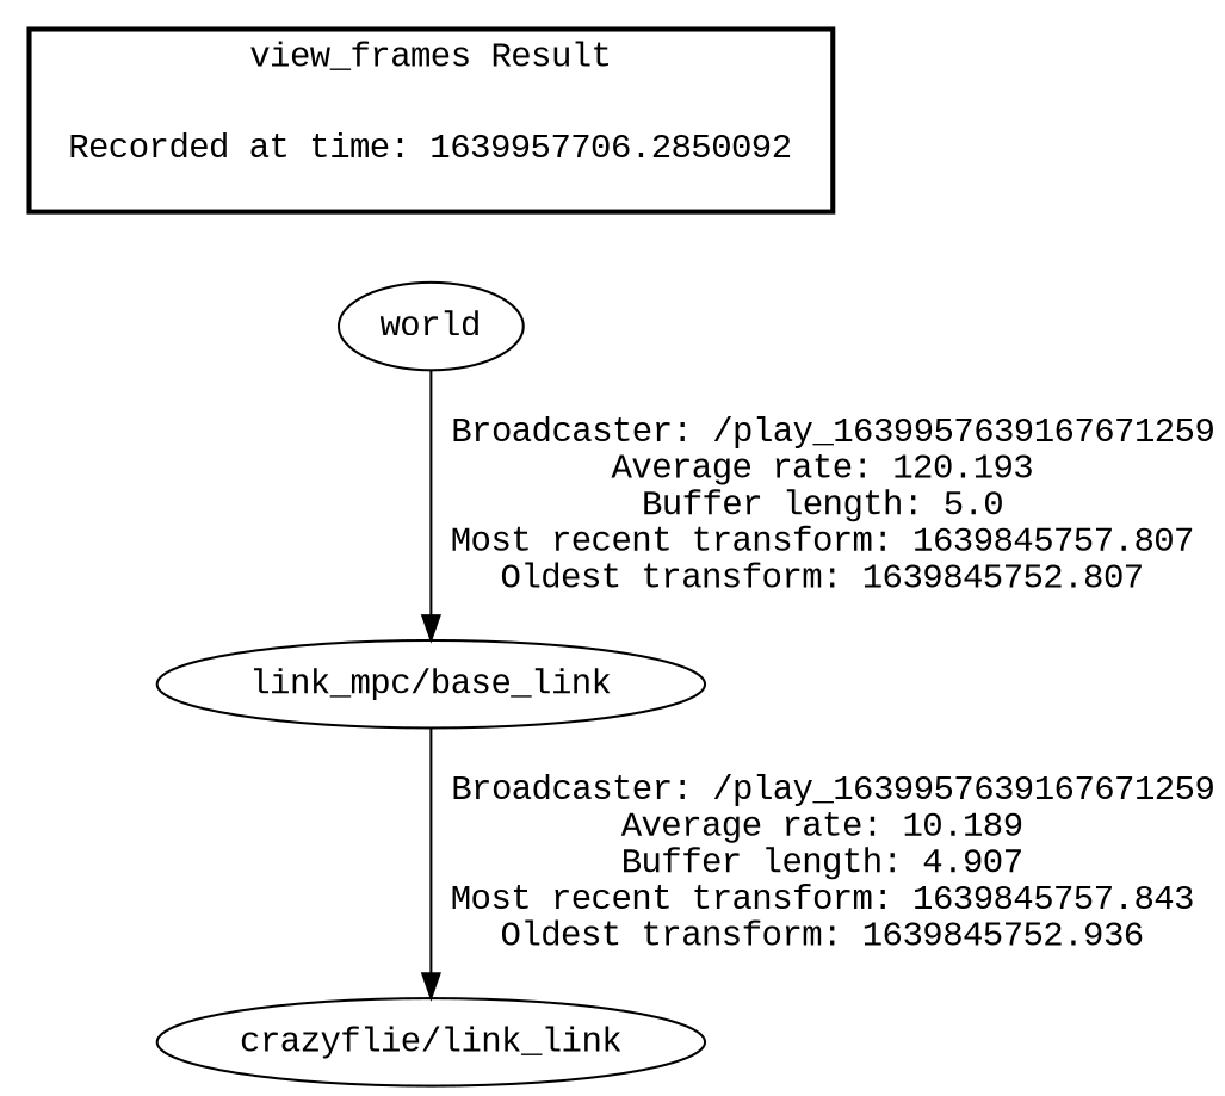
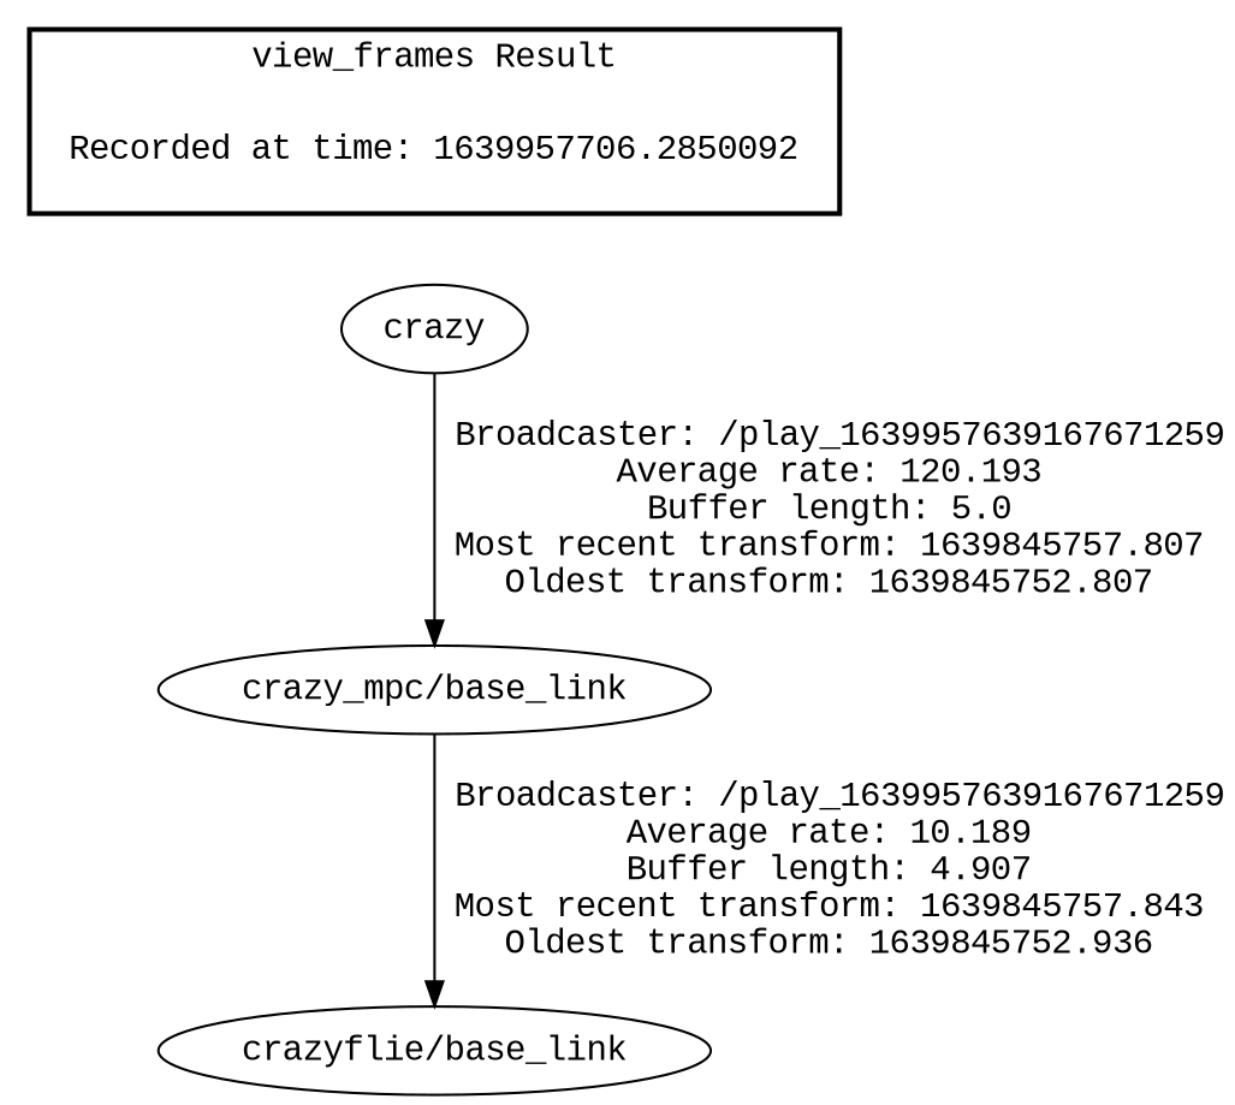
  digraph {
    fontname="Liberation Mono"
    node [fontname="Liberation Mono"]
    edge [fontname="Liberation Mono"]
    n1 [label="Recorded at time: 1639957706.2850092" shape=plaintext]
-   world
-   "crazy_mpc/base_link" [label="link_mpc/base_link"]
-   "crazyflie/base_link" [label="crazyflie/link_link"]
+   world [label=crazy]
+   "crazy_mpc/base_link"
+   "crazyflie/base_link"
    subgraph cluster_1 {
      color=black
      label="view_frames Result"
      style=bold
      n1
    }
    n1 -> world [style=invis]
    world -> "crazy_mpc/base_link" [label=" Broadcaster: /play_1639957639167671259\nAverage rate: 120.193\nBuffer length: 5.0\nMost recent transform: 1639845757.807\nOldest transform: 1639845752.807\n"]
    "crazy_mpc/base_link" -> "crazyflie/base_link" [label=" Broadcaster: /play_1639957639167671259\nAverage rate: 10.189\nBuffer length: 4.907\nMost recent transform: 1639845757.843\nOldest transform: 1639845752.936\n"]
  }
